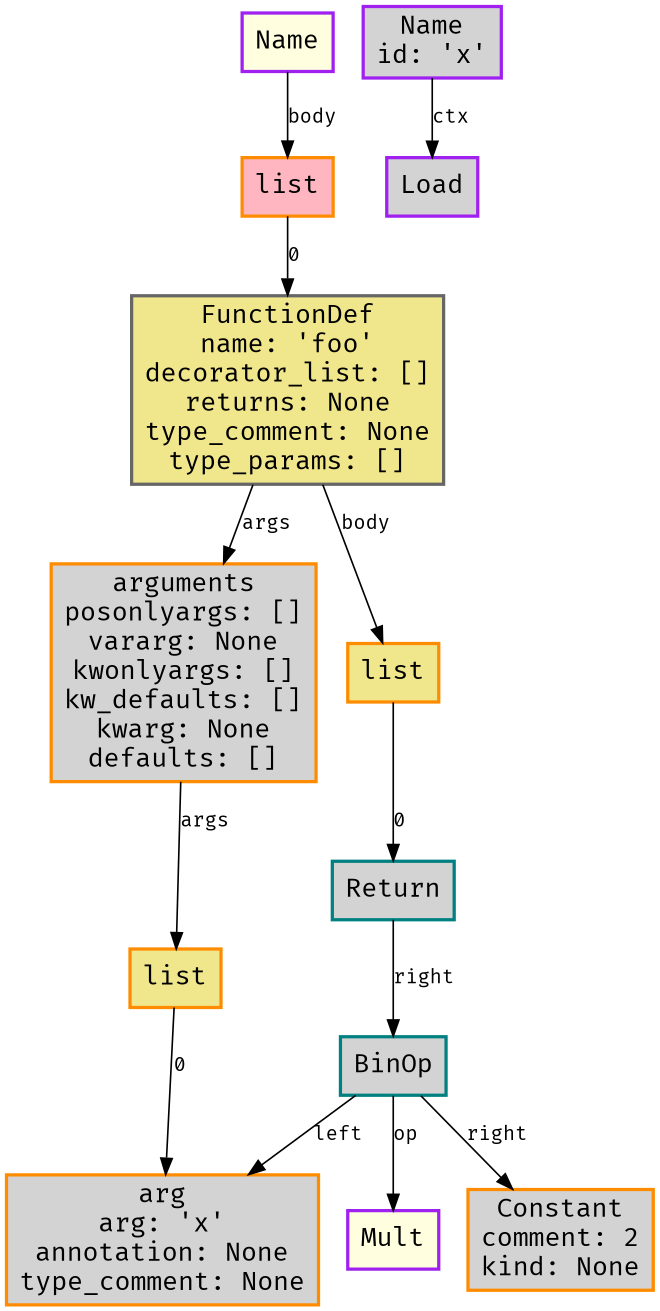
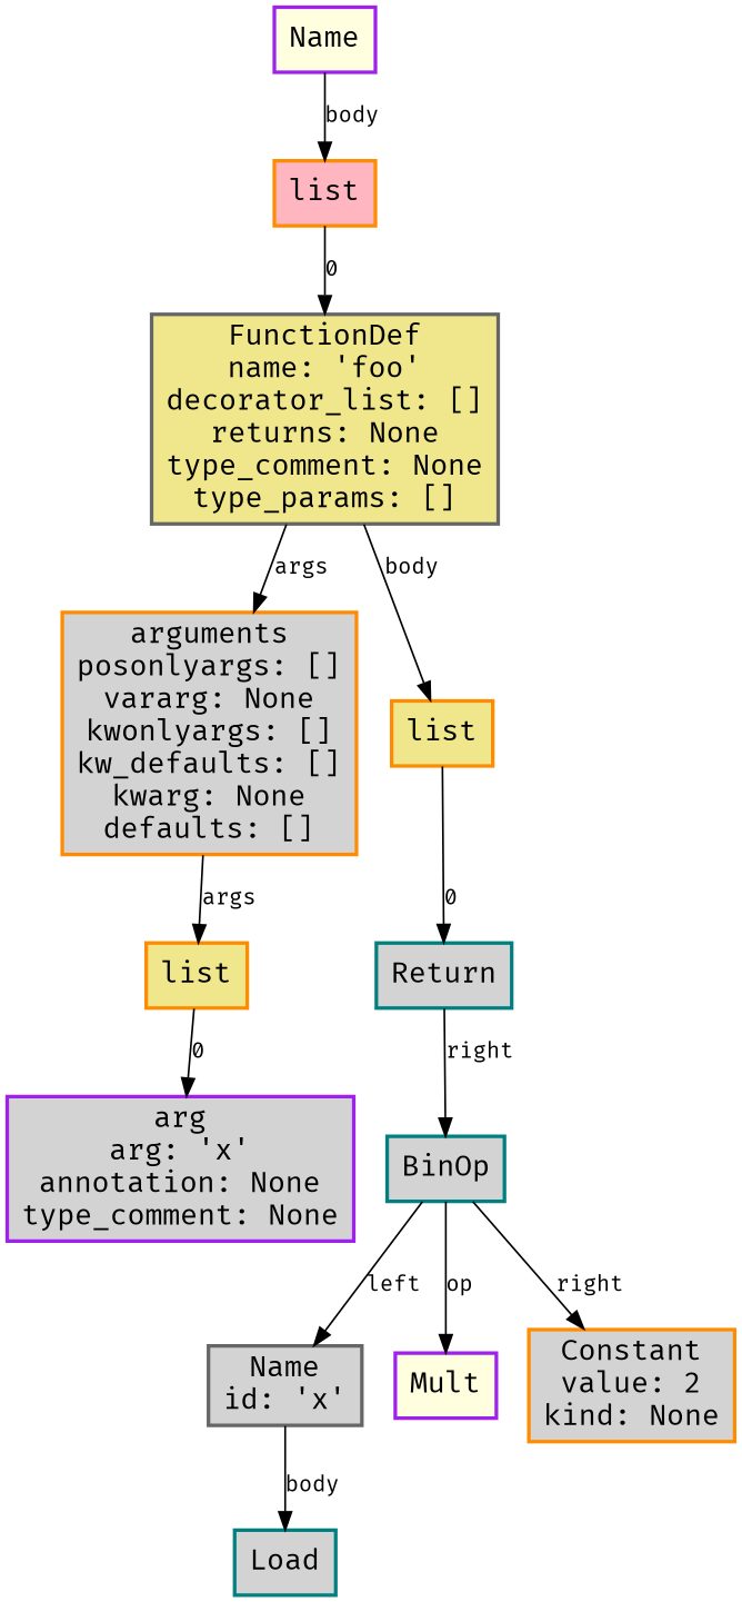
  digraph {
    node [color=darkorange fillcolor=lightgrey fontname="Fira Code" fontsize=16 penwidth=2 shape=box style=filled]
    edge [fontname="Fira Code" fontsize=12]
    n1 [color=purple fillcolor=lightyellow label=Name]
    n2 [fillcolor=lightpink label=list]
    n3 [color=gray40 fillcolor=khaki label="FunctionDef\nname: 'foo'\ndecorator_list: []\nreturns: None\ntype_comment: None\ntype_params: []"]
    n4 [label="arguments\nposonlyargs: []\nvararg: None\nkwonlyargs: []\nkw_defaults: []\nkwarg: None\ndefaults: []"]
    n5 [fillcolor=khaki label=list]
    n6 [fillcolor=khaki label=list]
    n7 [color=teal label="Return\n"]
-   n8 [label="arg\narg: 'x'\nannotation: None\ntype_comment: None"]
+   n8 [color=purple label="arg\narg: 'x'\nannotation: None\ntype_comment: None"]
    n9 [color=teal label="BinOp\n"]
-   n10 [color=purple label="Name\nid: 'x'"]
+   n10 [color=gray40 label="Name\nid: 'x'"]
    n11 [color=purple fillcolor=lightyellow label="Mult\n"]
-   n12 [label="Constant\ncomment: 2\nkind: None"]
-   n13 [color=purple label="Load\n"]
+   n12 [label="Constant\nvalue: 2\nkind: None"]
+   n13 [color=teal label="Load\n"]
    n1 -> n2 [label=body]
    n2 -> n3 [label=0]
    n3 -> n4 [label=args]
    n3 -> n5 [label=body]
    n4 -> n6 [label=args]
    n5 -> n7 [label=0]
    n6 -> n8 [label=0]
    n7 -> n9 [label=right]
-   n9 -> n8 [label=left]
+   n9 -> n10 [label=left]
    n9 -> n11 [label=op]
    n9 -> n12 [label=right]
-   n10 -> n13 [label=ctx]
+   n10 -> n13 [label=body]
  }
